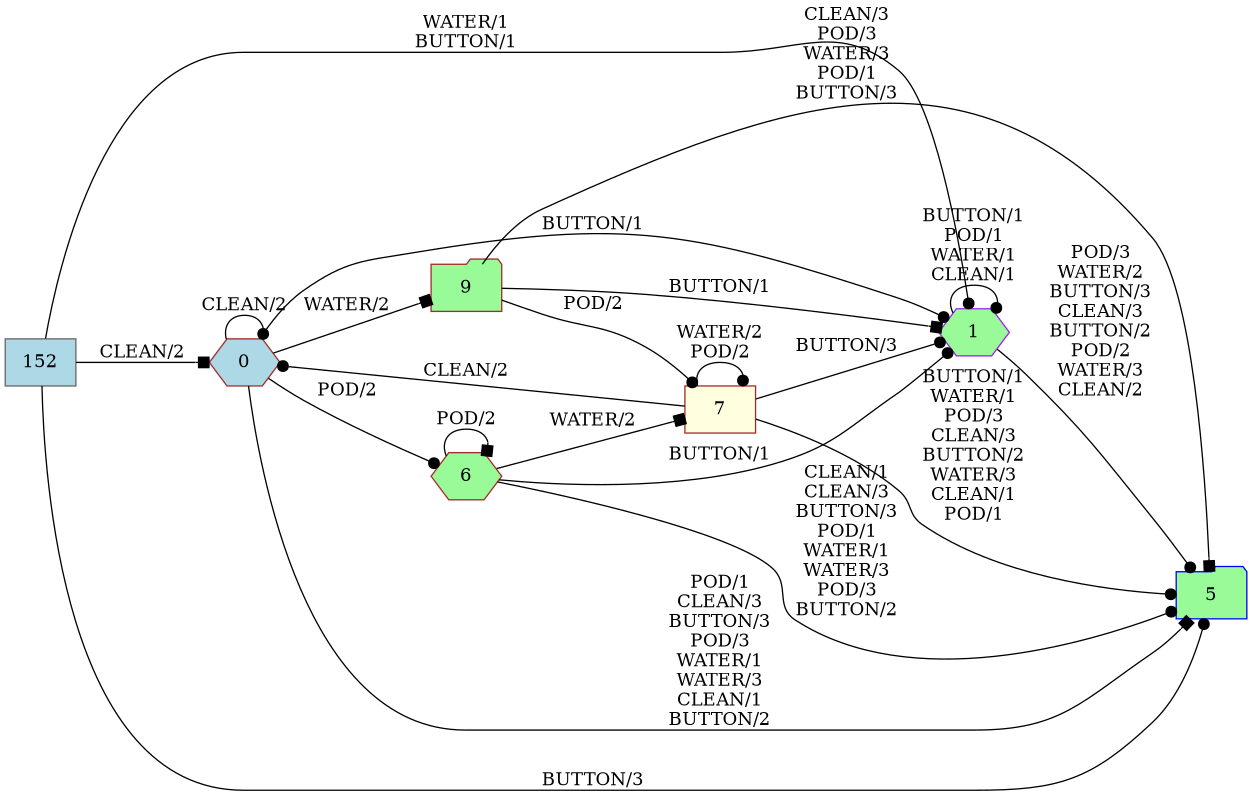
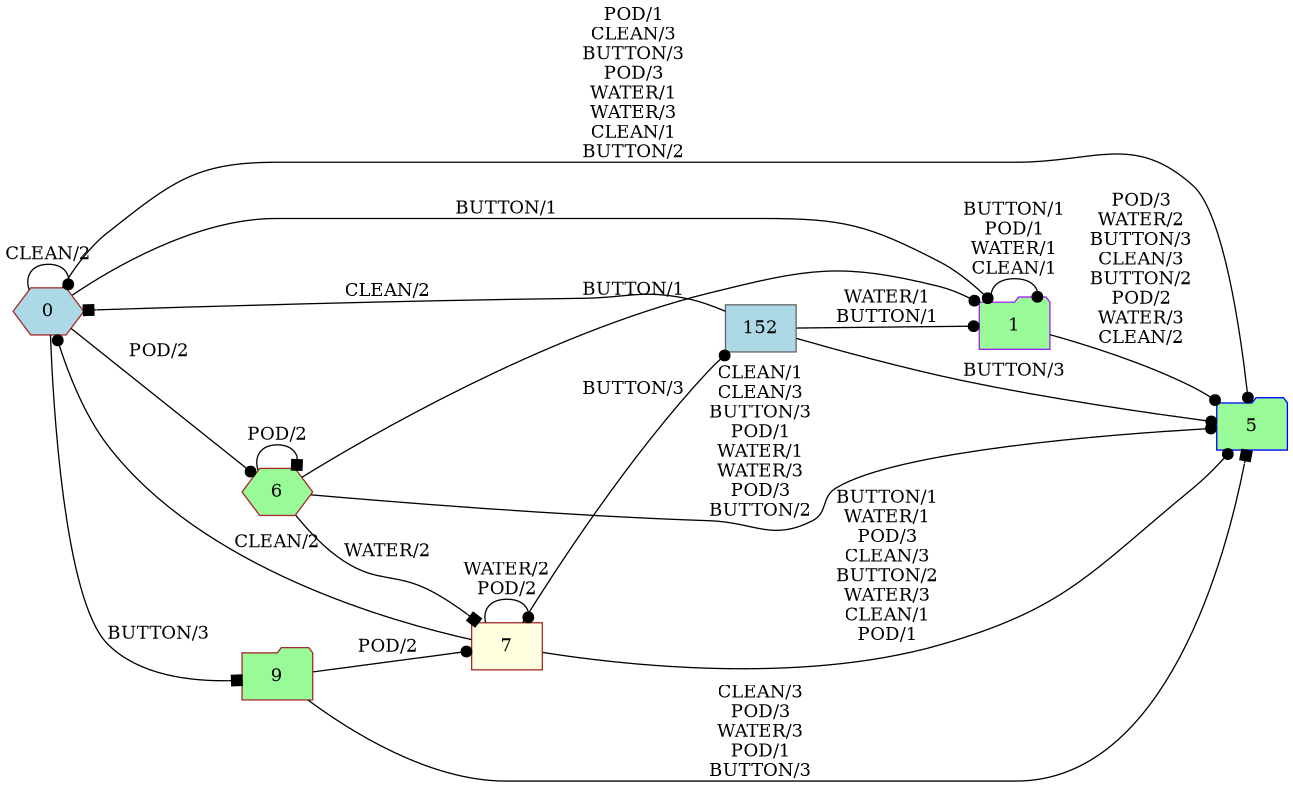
  digraph {
    rankdir=LR
    node [color=brown fillcolor=palegreen shape=hexagon style=filled]
    edge [arrowhead=dot]
    0 [fillcolor=lightblue isInitial=True]
-   1 [color=purple]
+   1 [color=purple shape=folder]
    5 [color=blue shape=folder]
    6
    9 [shape=folder]
    7 [fillcolor=lightyellow shape=box]
    152 [color=gray40 fillcolor=lightblue shape=box]
    0 -> 0 [label="CLEAN/2"]
    0 -> 1 [label="BUTTON/1"]
-   0 -> 5 [arrowhead=box label="POD/1\nCLEAN/3\nBUTTON/3\nPOD/3\nWATER/1\nWATER/3\nCLEAN/1\nBUTTON/2"]
+   0 -> 5 [label="POD/1\nCLEAN/3\nBUTTON/3\nPOD/3\nWATER/1\nWATER/3\nCLEAN/1\nBUTTON/2"]
    0 -> 6 [label="POD/2"]
-   0 -> 9 [arrowhead=box label="WATER/2"]
+   0 -> 9 [arrowhead=box label="BUTTON/3"]
    1 -> 1 [label="BUTTON/1\nPOD/1\nWATER/1\nCLEAN/1"]
    1 -> 5 [label="POD/3\nWATER/2\nBUTTON/3\nCLEAN/3\nBUTTON/2\nPOD/2\nWATER/3\nCLEAN/2"]
    6 -> 1 [label="BUTTON/1"]
    6 -> 5 [label="CLEAN/1\nCLEAN/3\nBUTTON/3\nPOD/1\nWATER/1\nWATER/3\nPOD/3\nBUTTON/2"]
    6 -> 6 [arrowhead=box label="POD/2"]
    6 -> 7 [arrowhead=box label="WATER/2"]
-   9 -> 1 [arrowhead=box label="BUTTON/1"]
    9 -> 5 [arrowhead=box label="CLEAN/3\nPOD/3\nWATER/3\nPOD/1\nBUTTON/3"]
    9 -> 7 [label="POD/2"]
    7 -> 0 [label="CLEAN/2"]
    7 -> 5 [label="BUTTON/1\nWATER/1\nPOD/3\nCLEAN/3\nBUTTON/2\nWATER/3\nCLEAN/1\nPOD/1"]
    7 -> 7 [label="WATER/2\nPOD/2"]
-   7 -> 1 [label="BUTTON/3"]
+   7 -> 152 [label="BUTTON/3"]
    152 -> 0 [arrowhead=box label="CLEAN/2"]
    152 -> 1 [label="WATER/1\nBUTTON/1"]
    152 -> 5 [label="BUTTON/3"]
  }
